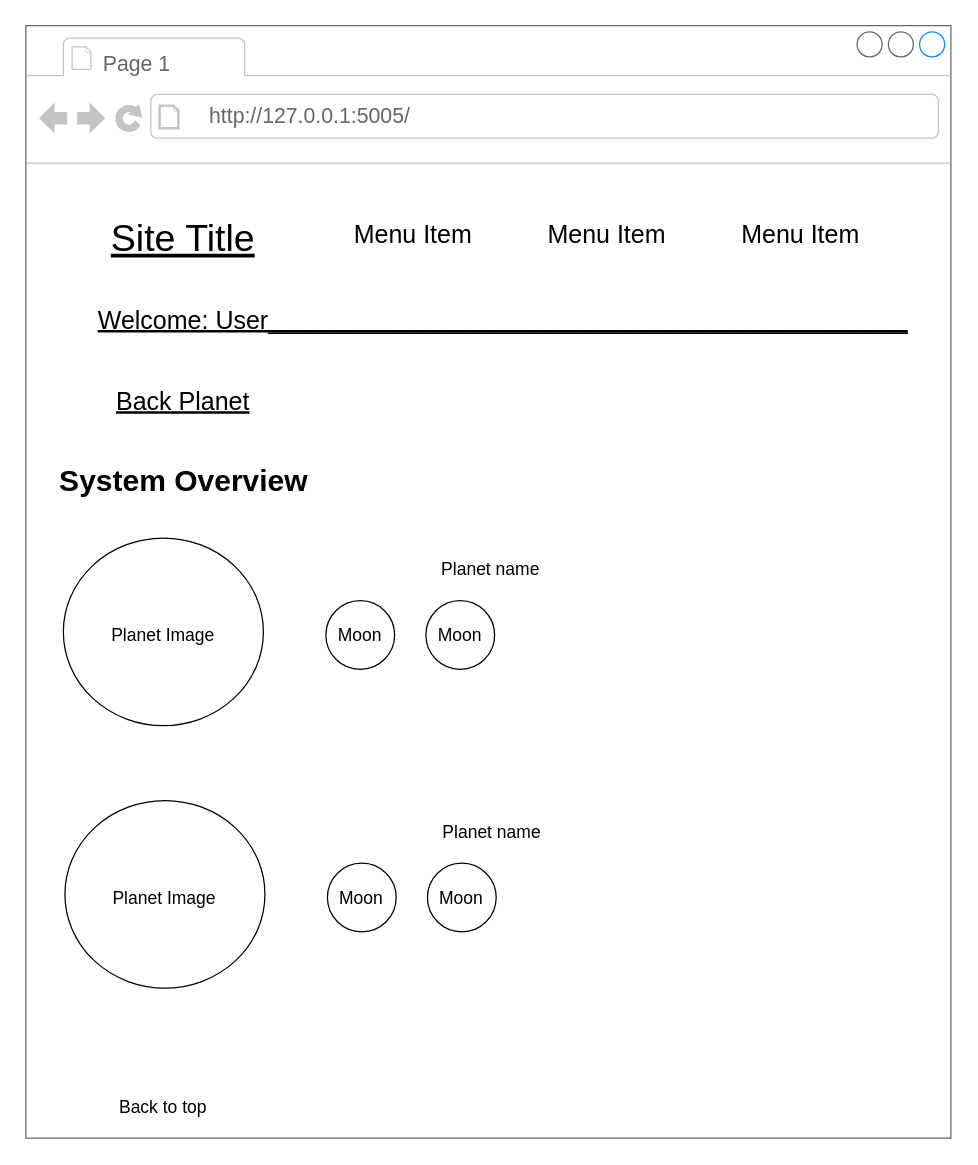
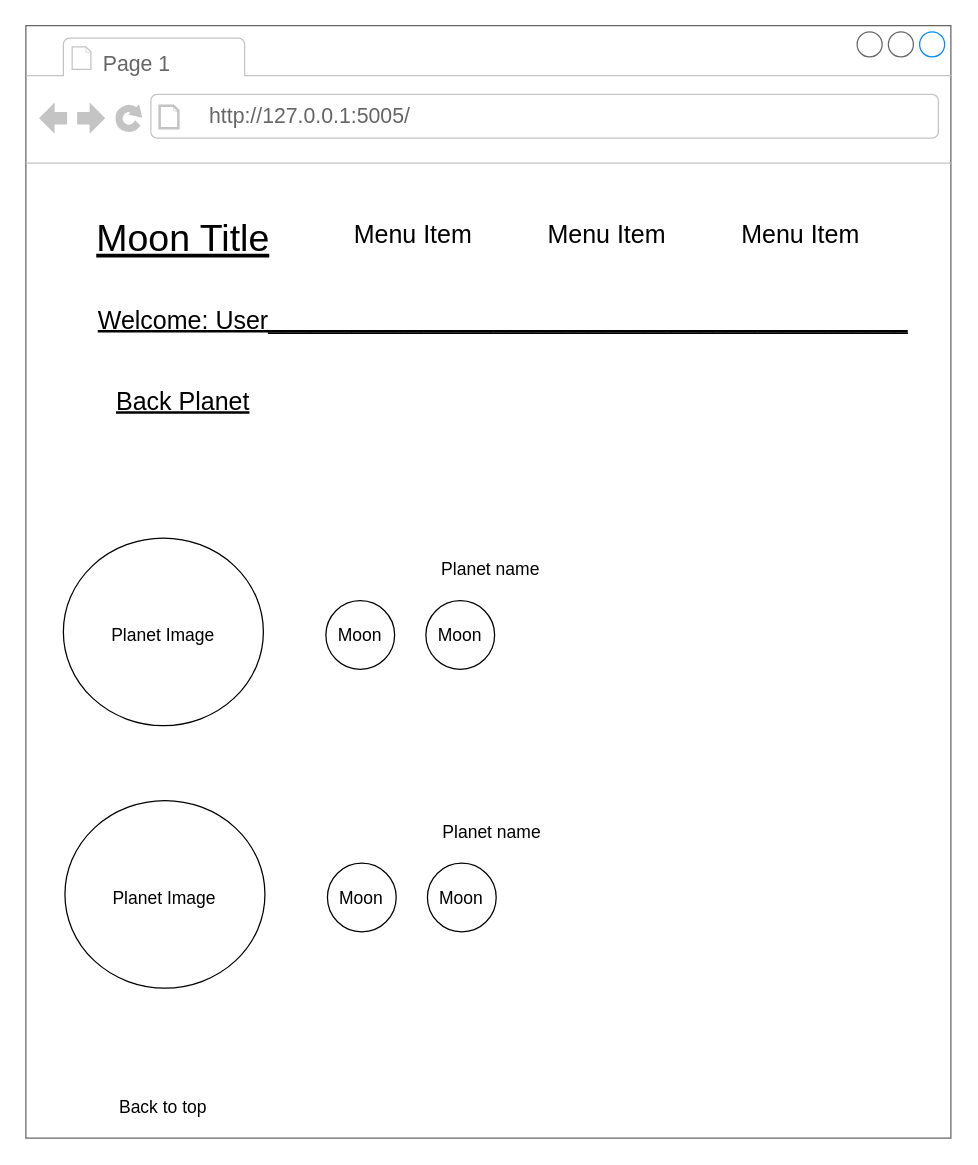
  <mxCell id="0" />
  <mxCell id="1" parent="0" />
  <mxCell id="2" value="" style="strokeWidth=1;shadow=0;dashed=0;align=center;html=1;shape=mxgraph.mockup.containers.browserWindow;rSize=0;strokeColor=#666666;strokeColor2=#008cff;strokeColor3=#c4c4c4;mainText=,;recursiveResize=0;fontStyle=0" vertex="1" parent="1"><mxGeometry x="20" y="20" width="740" height="890" as="geometry" /></mxCell>
  <mxCell id="3" value="Page 1" style="strokeWidth=1;shadow=0;dashed=0;align=center;html=1;shape=mxgraph.mockup.containers.anchor;fontSize=17;fontColor=#666666;align=left;" vertex="1" parent="2"><mxGeometry x="60" y="12" width="85" height="40" as="geometry" /></mxCell>
  <mxCell id="4" value="http://127.0.0.1:5005/" style="strokeWidth=1;shadow=0;dashed=0;align=center;html=1;shape=mxgraph.mockup.containers.anchor;rSize=0;fontSize=17;fontColor=#666666;align=left;" vertex="1" parent="2"><mxGeometry x="145" y="60" width="250" height="26" as="geometry" /></mxCell>
- <mxCell id="5" value="&lt;font style=&quot;font-size: 30px;&quot;&gt;&lt;u&gt;Site Title&lt;/u&gt;&lt;/font&gt;" style="text;html=1;strokeColor=none;fillColor=none;align=center;verticalAlign=middle;whiteSpace=wrap;rounded=0;flipH=1;" vertex="1" parent="2"><mxGeometry x="31.25" y="100" width="190" height="140" as="geometry" /></mxCell>
+ <mxCell id="5" value="&lt;font style=&quot;font-size: 30px;&quot;&gt;&lt;u&gt;Moon Title&lt;/u&gt;&lt;/font&gt;" style="text;html=1;strokeColor=none;fillColor=none;align=center;verticalAlign=middle;whiteSpace=wrap;rounded=0;flipH=1;" vertex="1" parent="2"><mxGeometry x="31.25" y="100" width="190" height="140" as="geometry" /></mxCell>
  <mxCell id="6" value="Menu Item" style="text;html=1;strokeColor=none;fillColor=none;align=center;verticalAlign=middle;whiteSpace=wrap;rounded=0;fontSize=20;" vertex="1" parent="2"><mxGeometry x="260" y="155" width="100" height="21" as="geometry" /></mxCell>
  <mxCell id="7" value="Menu Item" style="text;html=1;strokeColor=none;fillColor=none;align=center;verticalAlign=middle;whiteSpace=wrap;rounded=0;fontSize=20;" vertex="1" parent="2"><mxGeometry x="570" y="155" width="100" height="21" as="geometry" /></mxCell>
  <mxCell id="8" value="Menu Item" style="text;html=1;strokeColor=none;fillColor=none;align=center;verticalAlign=middle;whiteSpace=wrap;rounded=0;fontSize=20;" vertex="1" parent="2"><mxGeometry x="415" y="155" width="100" height="21" as="geometry" /></mxCell>
  <mxCell id="9" value="Welcome: User______________________________________________" style="text;html=1;strokeColor=none;fillColor=none;align=left;verticalAlign=middle;whiteSpace=wrap;rounded=0;fontSize=20;fontStyle=4;flipH=1;" vertex="1" parent="2"><mxGeometry x="56.25" y="220" width="653.75" height="30" as="geometry" /></mxCell>
  <mxCell id="10" value="Back Planet" style="text;html=1;strokeColor=none;fillColor=none;align=center;verticalAlign=middle;whiteSpace=wrap;rounded=0;fontSize=20;fontStyle=4;flipH=1;" vertex="1" parent="2"><mxGeometry x="56.25" y="285" width="140" height="30" as="geometry" /></mxCell>
  <mxCell id="11" value="&lt;font style=&quot;font-size: 14px;&quot;&gt;Planet Image&lt;/font&gt;" style="ellipse;whiteSpace=wrap;html=1;fontSize=20;" vertex="1" parent="2"><mxGeometry x="30" y="410" width="160" height="150" as="geometry" /></mxCell>
- <mxCell id="12" value="&lt;b&gt;&lt;font style=&quot;font-size: 24px;&quot;&gt;System Overview&lt;/font&gt;&lt;/b&gt;" style="text;html=1;strokeColor=none;fillColor=none;align=center;verticalAlign=middle;whiteSpace=wrap;rounded=0;fontSize=20;flipH=1;" vertex="1" parent="2"><mxGeometry x="10" y="350" width="232.5" height="30" as="geometry" /></mxCell>
  <mxCell id="13" value="Planet name" style="text;html=1;strokeColor=none;fillColor=none;align=center;verticalAlign=middle;whiteSpace=wrap;rounded=0;fontSize=14;" vertex="1" parent="2"><mxGeometry x="320" y="420" width="104" height="30" as="geometry" /></mxCell>
  <mxCell id="14" value="Moon" style="ellipse;whiteSpace=wrap;html=1;aspect=fixed;fontSize=14;" vertex="1" parent="2"><mxGeometry x="240" y="460" width="55" height="55" as="geometry" /></mxCell>
  <mxCell id="15" value="Moon" style="ellipse;whiteSpace=wrap;html=1;aspect=fixed;fontSize=14;" vertex="1" parent="2"><mxGeometry x="320" y="460" width="55" height="55" as="geometry" /></mxCell>
  <mxCell id="16" value="&lt;font style=&quot;font-size: 14px;&quot;&gt;Planet Image&lt;/font&gt;" style="ellipse;whiteSpace=wrap;html=1;fontSize=20;" vertex="1" parent="2"><mxGeometry x="31.25" y="620" width="160" height="150" as="geometry" /></mxCell>
  <mxCell id="17" value="Planet name" style="text;html=1;strokeColor=none;fillColor=none;align=center;verticalAlign=middle;whiteSpace=wrap;rounded=0;fontSize=14;" vertex="1" parent="2"><mxGeometry x="321.25" y="630" width="104" height="30" as="geometry" /></mxCell>
  <mxCell id="18" value="Moon" style="ellipse;whiteSpace=wrap;html=1;aspect=fixed;fontSize=14;" vertex="1" parent="2"><mxGeometry x="241.25" y="670" width="55" height="55" as="geometry" /></mxCell>
  <mxCell id="19" value="Moon" style="ellipse;whiteSpace=wrap;html=1;aspect=fixed;fontSize=14;" vertex="1" parent="2"><mxGeometry x="321.25" y="670" width="55" height="55" as="geometry" /></mxCell>
  <mxCell id="20" value="Back to top" style="text;html=1;strokeColor=none;fillColor=none;align=center;verticalAlign=middle;whiteSpace=wrap;rounded=0;fontSize=14;" vertex="1" parent="2"><mxGeometry x="30" y="850" width="160" height="30" as="geometry" /></mxCell>
